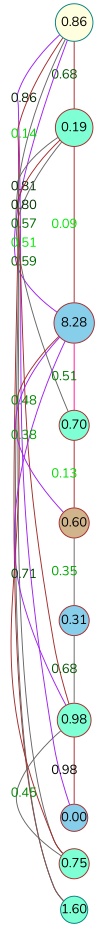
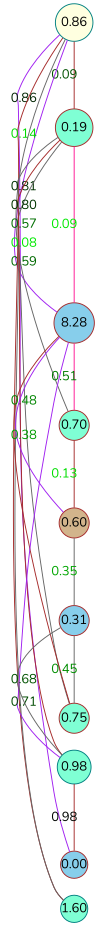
  graph {
    fontname=Nunito
    rankdir=LR
    splines=true
    node [color=brown fillcolor=aquamarine fixedsize=true fontname=Nunito shape=circle style=filled]
    edge [color=brown constraint=false fontcolor="#005200" fontname=Nunito minlen=2 weight=0.68]
    n1 [color=teal fillcolor=lightyellow height=0.55 label=0.86 width=0.55]
    n2 [height=0.55 label=0.19 width=0.55]
    n3 [fillcolor=skyblue height=0.40 label=0.00 width=0.40]
    n4 [fillcolor=skyblue height=0.60 label=8.28 width=0.60]
    n5 [color=teal height=0.40 label=1.60 width=0.40]
    n6 [height=0.45 label=0.70 width=0.45]
    n7 [height=0.45 label=0.75 width=0.45]
-   n8 [height=0.50 label=0.98 width=0.50]
+   n8 [color=teal height=0.50 label=0.98 width=0.50]
    n9 [fillcolor=skyblue height=0.45 label=0.31 width=0.45]
    n10 [fillcolor=tan height=0.45 label=0.60 width=0.45]
-   n1 -- n2 [label=0.68]
+   n1 -- n2 [label=0.09]
    n1 -- n3 [color=purple fontcolor="#002300" label=0.86 weight=0.86]
    n1 -- n4 [color=purple fontcolor="#006800" label=0.59 weight=0.59]
    n1 -- n5 [fontcolor="#00dc00" label=0.14 weight=0.14]
-   n1 -- n6 [color=gray40 fontcolor="#00ea00" label=0.51 weight=0.08]
-   n2 -- n4 [fontcolor="#00e800" label=0.09 weight=0.09]
+   n1 -- n6 [color=gray40 fontcolor="#00ea00" label=0.08 weight=0.08]
+   n2 -- n4 [color=deeppink fontcolor="#00e800" label=0.09 weight=0.09]
    n2 -- n5 [color=gray40 fontcolor="#002f00" label=0.81 weight=0.81]
    n2 -- n7 [color=gray40 fontcolor="#006e00" label=0.57 weight=0.57]
    n4 -- n6 [color=deeppink fontcolor="#007c00" label=0.51 weight=0.51]
    n4 -- n7 [fontcolor="#008400" label=0.48 weight=0.48]
-   n7 -- n8 [color=gray40 fontcolor="#008d00" label=0.45 weight=0.45]
+   n7 -- n9 [color=gray40 fontcolor="#008d00" label=0.45 weight=0.45]
    n8 -- n2 [fontcolor="#003300" label=0.80 weight=0.80]
    n8 -- n3 [fontcolor="#000400" label=0.98 weight=0.98]
    n8 -- n4 [color=purple fontcolor="#004a00" label=0.71 weight=0.71]
    n8 -- n9 [color=gray40 label=0.68]
    n10 -- n4 [color=purple fontcolor="#009c00" label=0.38 weight=0.38]
    n10 -- n6 [fontcolor="#00de00" label=0.13 weight=0.13]
    n10 -- n9 [color=gray40 fontcolor="#00a500" label=0.35 weight=0.35]
  }
